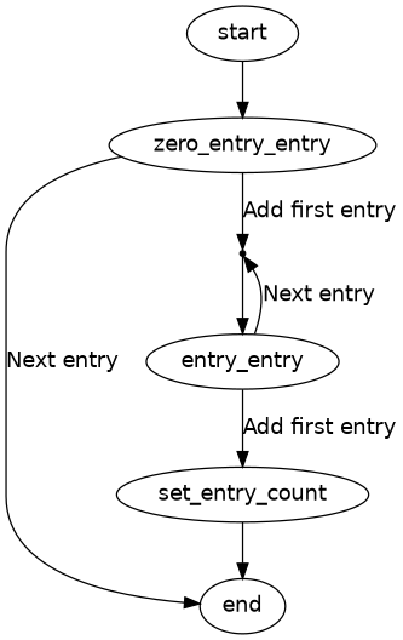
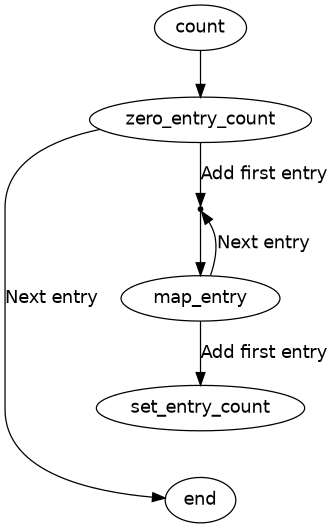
  digraph {
    node [fontname=Helvetica]
    edge [weight=10 fontname=Helvetica]
-   start
-   zero_entry_count [label=zero_entry_entry]
+   start [label=count]
+   zero_entry_count
    end
    action_map [shape=point fontname=""]
-   map_entry [label=entry_entry]
+   map_entry
    set_entry_count
    start -> zero_entry_count [fontname=""]
    zero_entry_count -> end [label="Next entry" weight=""]
    zero_entry_count -> action_map [label="Add first entry"]
    action_map -> map_entry [fontname=""]
    map_entry -> action_map [label="Next entry" weight=""]
    map_entry -> set_entry_count [label="Add first entry"]
-   set_entry_count -> end [fontname=""]
  }
